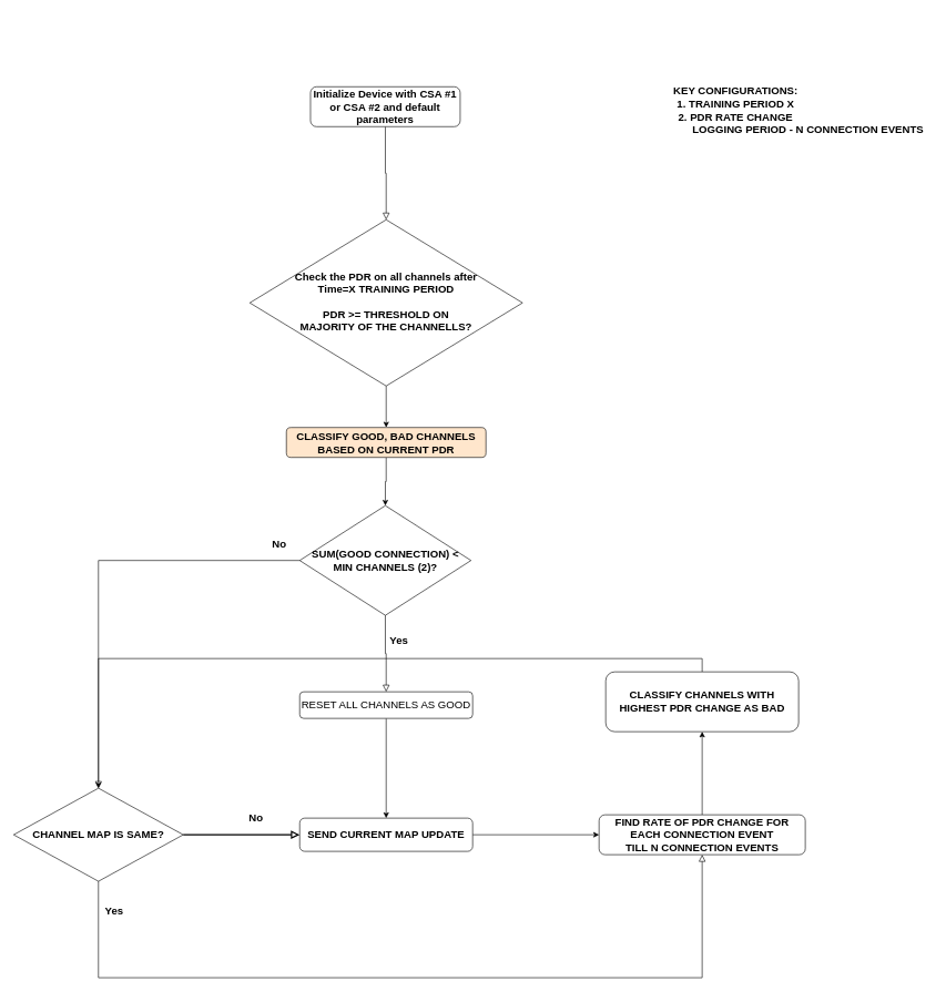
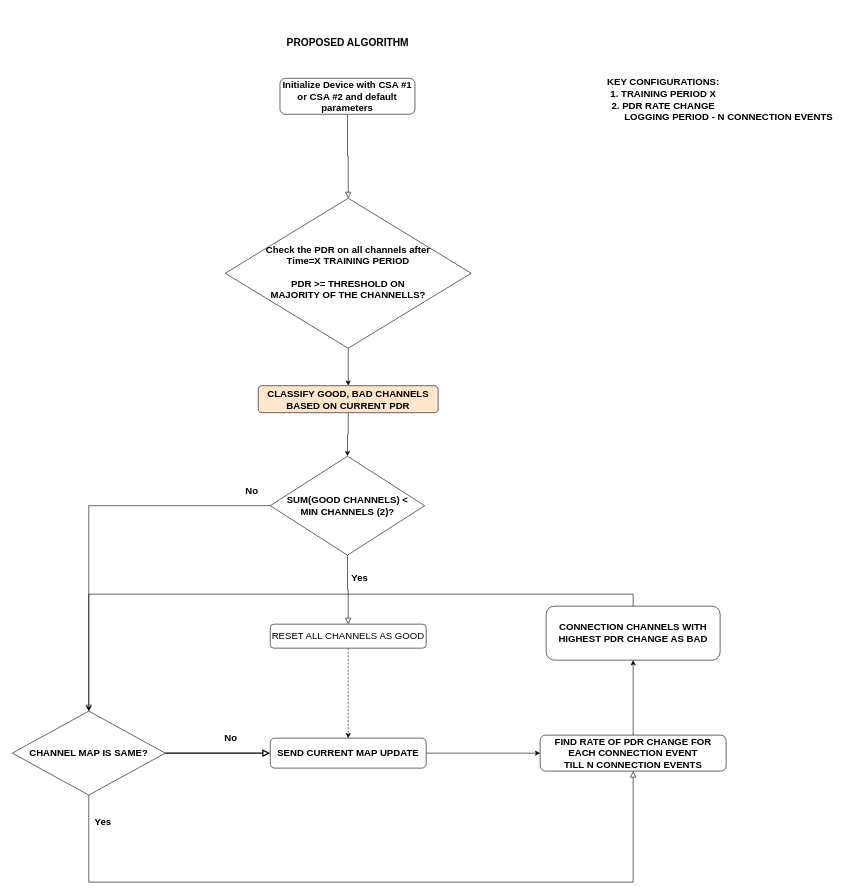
  <mxCell id="0" />
  <mxCell id="1" parent="0" />
  <mxCell id="2" value="" style="rounded=0;html=1;jettySize=auto;orthogonalLoop=1;fontSize=16;endArrow=block;endFill=0;endSize=8;strokeWidth=1;shadow=0;labelBackgroundColor=none;edgeStyle=orthogonalEdgeStyle;" parent="1" source="3" target="5" edge="1"><mxGeometry relative="1" as="geometry" /></mxCell>
  <mxCell id="3" value="&lt;font style=&quot;font-size: 16px;&quot;&gt;Initialize Device with CSA #1 or CSA #2 and default parameters&lt;/font&gt;" style="rounded=1;whiteSpace=wrap;html=1;fontSize=16;glass=0;strokeWidth=1;shadow=0;fontStyle=1" parent="1" vertex="1"><mxGeometry x="466.25" y="130" width="225" height="60" as="geometry" /></mxCell>
  <mxCell id="4" style="edgeStyle=orthogonalEdgeStyle;rounded=0;orthogonalLoop=1;jettySize=auto;html=1;fontSize=16;" edge="1" parent="1" source="5" target="9"><mxGeometry relative="1" as="geometry" /></mxCell>
  <mxCell id="5" value="&lt;font style=&quot;font-size: 16px;&quot;&gt;&lt;b style=&quot;font-size: 16px;&quot;&gt;Check the PDR on all channels after &lt;br style=&quot;font-size: 16px;&quot;&gt;Time=X TRAINING PERIOD&lt;br style=&quot;font-size: 16px;&quot;&gt;&lt;br style=&quot;font-size: 16px;&quot;&gt;PDR &amp;gt;= THRESHOLD ON &lt;br style=&quot;font-size: 16px;&quot;&gt;MAJORITY OF THE CHANNELLS?&lt;/b&gt;&lt;/font&gt;" style="rhombus;whiteSpace=wrap;html=1;shadow=0;fontFamily=Helvetica;fontSize=16;align=center;strokeWidth=1;spacing=6;spacingTop=-4;" parent="1" vertex="1"><mxGeometry x="375" y="330" width="410" height="250" as="geometry" /></mxCell>
  <mxCell id="6" value="&lt;b style=&quot;font-size: 16px;&quot;&gt;KEY CONFIGURATIONS:&lt;br style=&quot;font-size: 16px;&quot;&gt;1. TRAINING PERIOD X&lt;br style=&quot;font-size: 16px;&quot;&gt;2. PDR RATE CHANGE &lt;br style=&quot;font-size: 16px;&quot;&gt;&amp;nbsp; &amp;nbsp; &amp;nbsp; &amp;nbsp; &amp;nbsp; &amp;nbsp; &amp;nbsp; &amp;nbsp; &amp;nbsp; &amp;nbsp; &amp;nbsp; &amp;nbsp; &amp;nbsp; &amp;nbsp; &amp;nbsp; &amp;nbsp; &amp;nbsp; &amp;nbsp; &amp;nbsp; &amp;nbsp; &amp;nbsp; &amp;nbsp; &amp;nbsp; &amp;nbsp; &amp;nbsp;LOGGING PERIOD - N CONNECTION EVENTS&lt;/b&gt;" style="text;html=1;align=center;verticalAlign=middle;resizable=0;points=[];autosize=1;strokeColor=none;fillColor=none;fontSize=16;" parent="1" vertex="1"><mxGeometry x="810" y="120" width="590" height="90" as="geometry" /></mxCell>
+ <mxCell id="7" value="&lt;h1 style=&quot;&quot;&gt;&lt;b style=&quot;&quot;&gt;&lt;font style=&quot;font-size: 17px;&quot;&gt;PROPOSED ALGORITHM&lt;/font&gt;&lt;/b&gt;&lt;/h1&gt;" style="text;html=1;align=center;verticalAlign=middle;resizable=0;points=[];autosize=1;strokeColor=none;fillColor=none;fontSize=16;" parent="1" vertex="1"><mxGeometry x="463.75" y="20" width="230" height="90" as="geometry" /></mxCell>
  <mxCell id="8" style="edgeStyle=orthogonalEdgeStyle;rounded=0;orthogonalLoop=1;jettySize=auto;html=1;entryX=0.5;entryY=0;entryDx=0;entryDy=0;fontSize=16;" parent="1" source="9" target="14" edge="1"><mxGeometry relative="1" as="geometry" /></mxCell>
  <mxCell id="9" value="&lt;b style=&quot;font-size: 16px;&quot;&gt;CLASSIFY GOOD, BAD CHANNELS BASED ON CURRENT PDR&lt;/b&gt;" style="rounded=1;whiteSpace=wrap;html=1;fontSize=16;glass=0;strokeWidth=1;shadow=0;fillColor=#ffe6cc;" parent="1" vertex="1"><mxGeometry x="430" y="642.5" width="300" height="45" as="geometry" /></mxCell>
  <mxCell id="10" style="edgeStyle=orthogonalEdgeStyle;rounded=0;orthogonalLoop=1;jettySize=auto;html=1;entryX=0.5;entryY=1;entryDx=0;entryDy=0;fontSize=16;" parent="1" source="11" target="13" edge="1"><mxGeometry relative="1" as="geometry" /></mxCell>
  <mxCell id="11" value="FIND RATE OF PDR CHANGE FOR EACH CONNECTION EVENT&lt;br style=&quot;font-size: 16px;&quot;&gt;TILL N CONNECTION EVENTS" style="rounded=1;whiteSpace=wrap;html=1;fontSize=16;glass=0;strokeWidth=1;shadow=0;fontStyle=1" parent="1" vertex="1"><mxGeometry x="900" y="1225" width="310" height="60" as="geometry" /></mxCell>
  <mxCell id="12" style="edgeStyle=orthogonalEdgeStyle;rounded=0;orthogonalLoop=1;jettySize=auto;html=1;exitX=0.5;exitY=0;exitDx=0;exitDy=0;fontSize=16;" parent="1" source="13" target="21" edge="1"><mxGeometry relative="1" as="geometry" /></mxCell>
- <mxCell id="13" value="&lt;b style=&quot;font-size: 16px;&quot;&gt;CLASSIFY CHANNELS WITH HIGHEST PDR CHANGE AS BAD&lt;/b&gt;" style="rounded=1;whiteSpace=wrap;html=1;fontSize=16;glass=0;strokeWidth=1;shadow=0;" parent="1" vertex="1"><mxGeometry x="910" y="1010" width="290" height="90" as="geometry" /></mxCell>
- <mxCell id="14" value="&lt;font style=&quot;font-size: 16px;&quot;&gt;SUM(GOOD CONNECTION) &amp;lt; &lt;br style=&quot;font-size: 16px;&quot;&gt;MIN CHANNELS (2)?&lt;/font&gt;" style="rhombus;whiteSpace=wrap;html=1;fontStyle=1;fontSize=16;" parent="1" vertex="1"><mxGeometry x="450" y="760" width="257.5" height="165" as="geometry" /></mxCell>
- <mxCell id="15" style="edgeStyle=orthogonalEdgeStyle;rounded=0;orthogonalLoop=1;jettySize=auto;html=1;fontSize=16;" parent="1" source="16" target="20" edge="1"><mxGeometry relative="1" as="geometry"><mxPoint x="570" y="1155" as="targetPoint" /></mxGeometry></mxCell>
+ <mxCell id="13" value="&lt;b style=&quot;font-size: 16px;&quot;&gt;CONNECTION CHANNELS WITH HIGHEST PDR CHANGE AS BAD&lt;/b&gt;" style="rounded=1;whiteSpace=wrap;html=1;fontSize=16;glass=0;strokeWidth=1;shadow=0;" parent="1" vertex="1"><mxGeometry x="910" y="1010" width="290" height="90" as="geometry" /></mxCell>
+ <mxCell id="14" value="&lt;font style=&quot;font-size: 16px;&quot;&gt;SUM(GOOD CHANNELS) &amp;lt; &lt;br style=&quot;font-size: 16px;&quot;&gt;MIN CHANNELS (2)?&lt;/font&gt;" style="rhombus;whiteSpace=wrap;html=1;fontStyle=1;fontSize=16;" parent="1" vertex="1"><mxGeometry x="450" y="760" width="257.5" height="165" as="geometry" /></mxCell>
+ <mxCell id="15" style="edgeStyle=orthogonalEdgeStyle;rounded=0;orthogonalLoop=1;jettySize=auto;html=1;fontSize=16;dashed=1;" parent="1" source="16" target="20" edge="1"><mxGeometry relative="1" as="geometry"><mxPoint x="570" y="1155" as="targetPoint" /></mxGeometry></mxCell>
  <mxCell id="16" value="&lt;font style=&quot;font-size: 16px;&quot;&gt;RESET ALL CHANNELS AS GOOD&lt;/font&gt;" style="rounded=1;whiteSpace=wrap;html=1;fontSize=16;glass=0;strokeWidth=1;shadow=0;" parent="1" vertex="1"><mxGeometry x="450" y="1040" width="260" height="40" as="geometry" /></mxCell>
  <mxCell id="17" value="Yes" style="rounded=0;html=1;jettySize=auto;orthogonalLoop=1;fontSize=16;endArrow=block;endFill=0;endSize=8;strokeWidth=1;shadow=0;labelBackgroundColor=none;edgeStyle=orthogonalEdgeStyle;exitX=0.5;exitY=1;exitDx=0;exitDy=0;entryX=0.5;entryY=0;entryDx=0;entryDy=0;fontStyle=1" parent="1" source="14" target="16" edge="1"><mxGeometry x="-0.364" y="20" relative="1" as="geometry"><mxPoint as="offset" /><mxPoint x="317" y="205" as="sourcePoint" /><mxPoint x="590" y="975" as="targetPoint" /></mxGeometry></mxCell>
  <mxCell id="18" value="No" style="edgeStyle=orthogonalEdgeStyle;rounded=0;html=1;jettySize=auto;orthogonalLoop=1;fontSize=16;endArrow=block;endFill=0;endSize=8;strokeWidth=1;shadow=0;labelBackgroundColor=none;exitX=0;exitY=0.5;exitDx=0;exitDy=0;entryX=0.5;entryY=0;entryDx=0;entryDy=0;fontStyle=1" parent="1" source="14" target="21" edge="1"><mxGeometry x="-0.904" y="-25" relative="1" as="geometry"><mxPoint as="offset" /><mxPoint x="410" y="40" as="sourcePoint" /><mxPoint x="460" y="1175" as="targetPoint" /></mxGeometry></mxCell>
  <mxCell id="19" style="edgeStyle=orthogonalEdgeStyle;rounded=0;orthogonalLoop=1;jettySize=auto;html=1;entryX=0;entryY=0.5;entryDx=0;entryDy=0;fontSize=16;" parent="1" source="20" target="11" edge="1"><mxGeometry relative="1" as="geometry" /></mxCell>
  <mxCell id="20" value="&lt;font style=&quot;font-size: 16px;&quot;&gt;&lt;b style=&quot;font-size: 16px;&quot;&gt;SEND CURRENT MAP UPDATE&lt;/b&gt;&lt;/font&gt;" style="rounded=1;whiteSpace=wrap;html=1;fontSize=16;glass=0;strokeWidth=1;shadow=0;" parent="1" vertex="1"><mxGeometry x="450" y="1230" width="260" height="50" as="geometry" /></mxCell>
  <mxCell id="21" value="&lt;font style=&quot;font-size: 16px;&quot;&gt;CHANNEL MAP IS SAME?&lt;/font&gt;" style="rhombus;whiteSpace=wrap;html=1;fontStyle=1;fontSize=16;" parent="1" vertex="1"><mxGeometry x="20" y="1185" width="255" height="140" as="geometry" /></mxCell>
  <mxCell id="22" value="Yes" style="rounded=0;html=1;jettySize=auto;orthogonalLoop=1;fontSize=16;endArrow=block;endFill=0;endSize=8;strokeWidth=1;shadow=0;labelBackgroundColor=none;edgeStyle=orthogonalEdgeStyle;exitX=0.5;exitY=1;exitDx=0;exitDy=0;fontStyle=1;entryX=0.5;entryY=1;entryDx=0;entryDy=0;" parent="1" source="21" target="11" edge="1"><mxGeometry x="-0.929" y="23" relative="1" as="geometry"><mxPoint as="offset" /><mxPoint x="-43.09" y="689" as="sourcePoint" /><mxPoint x="1130" y="1740" as="targetPoint" /><Array as="points"><mxPoint x="148" y="1470" /><mxPoint x="1055" y="1470" /></Array></mxGeometry></mxCell>
  <mxCell id="23" value="No" style="edgeStyle=orthogonalEdgeStyle;rounded=0;html=1;jettySize=auto;orthogonalLoop=1;fontSize=16;endArrow=block;endFill=0;endSize=8;strokeWidth=2;shadow=0;labelBackgroundColor=none;exitX=1;exitY=0.5;exitDx=0;exitDy=0;fontStyle=1;entryX=0;entryY=0.5;entryDx=0;entryDy=0;" parent="1" source="21" target="20" edge="1"><mxGeometry x="0.239" y="25" relative="1" as="geometry"><mxPoint x="1" as="offset" /><mxPoint x="49.91" y="524" as="sourcePoint" /><mxPoint x="430" y="1380" as="targetPoint" /></mxGeometry></mxCell>
